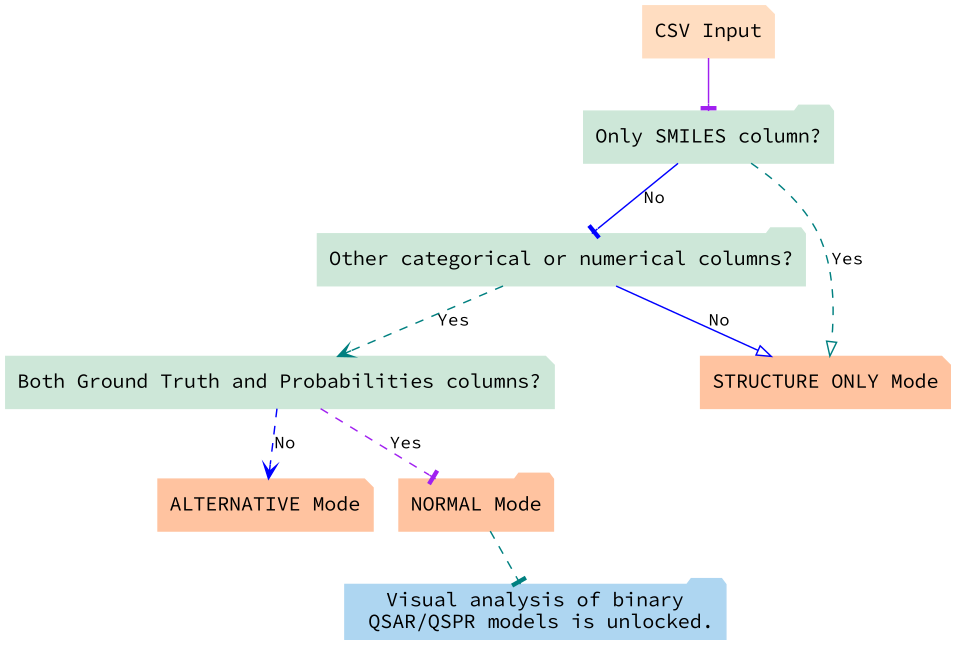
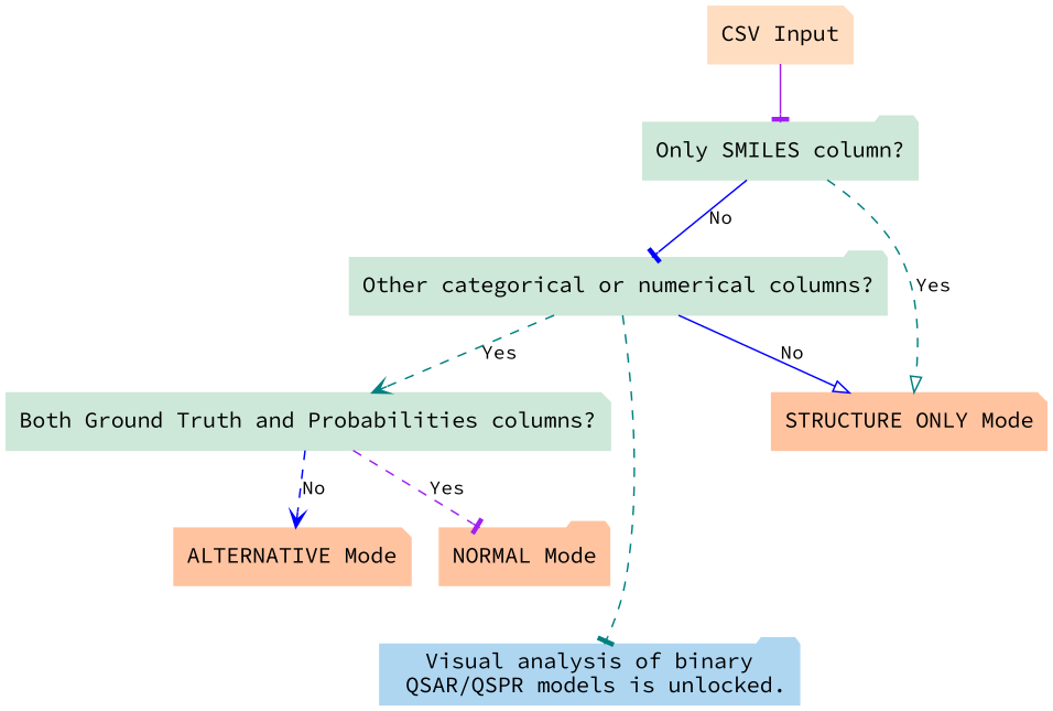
  digraph {
    fontname="Source Code Pro"
    rankdir=TB
    node [color="#CDE7D8" fontname="Source Code Pro" shape=note style="rounded,filled"]
    edge [arrowhead=tee color=blue fontname="Source Code Pro" fontsize=12 style=dashed]
    n1 [color="#FFDDC1" label="CSV Input"]
    n2 [label="Only SMILES column?" shape=folder]
    n3 [label="Other categorical or numerical columns?" shape=folder]
    n4 [color="#FFC3A0" label="STRUCTURE ONLY Mode"]
    n5 [label="Both Ground Truth and Probabilities columns?"]
    n6 [color="#FFC3A0" label="NORMAL Mode" shape=folder]
    n7 [color="#FFC3A0" label="ALTERNATIVE Mode"]
    n8 [color="#AED6F1" fontcolor=black label="Visual analysis of binary\n QSAR/QSPR models is unlocked." shape=folder style=filled]
    n1 -> n2 [color=purple style=solid]
    n2 -> n3 [label=No style=solid]
    n2 -> n4 [arrowhead=onormal color=teal label=Yes]
    n3 -> n4 [arrowhead=onormal label=No style=solid]
    n3 -> n5 [arrowhead=vee color=teal label=Yes]
    n5 -> n6 [color=purple label=Yes]
    n5 -> n7 [arrowhead=vee label=No]
-   n6 -> n8 [color=teal]
+   n3 -> n8 [color=teal]
  }
